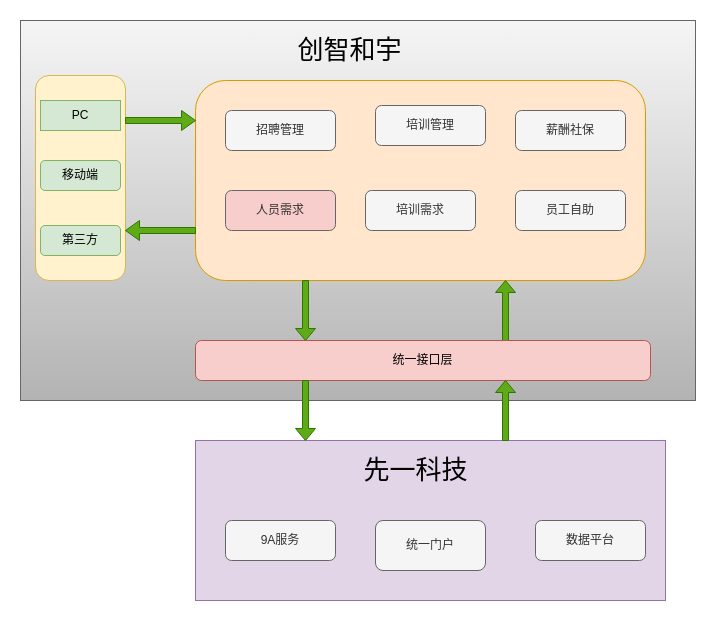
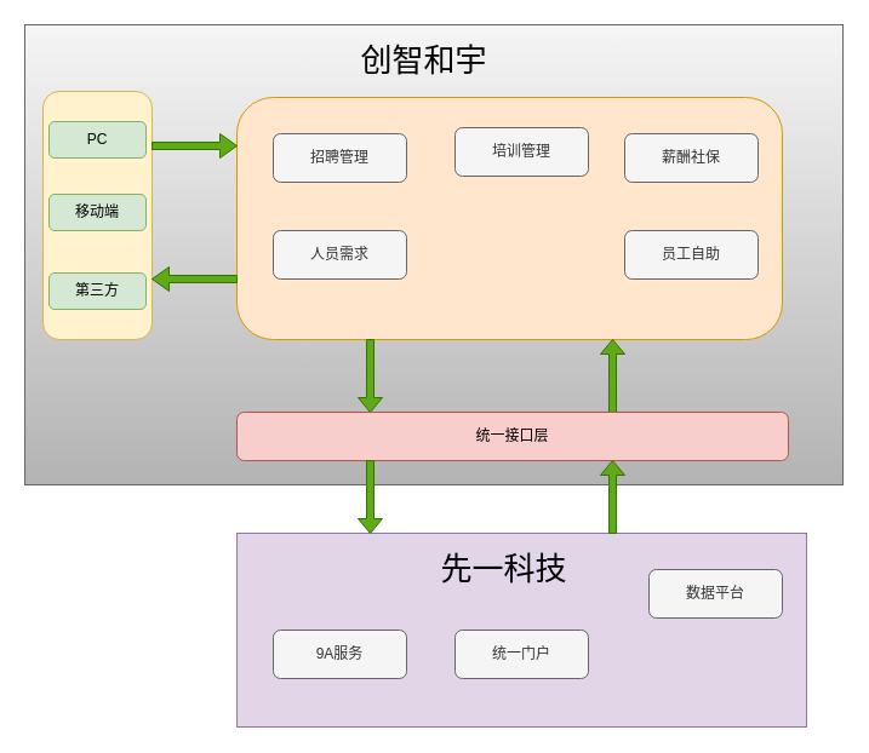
  <mxCell id="0" />
  <mxCell id="1" parent="0" />
  <mxCell id="2" value="" style="rounded=0;whiteSpace=wrap;html=1;gradientColor=#b3b3b3;fillColor=#f5f5f5;strokeColor=#666666;" vertex="1" parent="1"><mxGeometry x="20" y="20" width="675" height="380" as="geometry" /></mxCell>
  <mxCell id="3" value="" style="rounded=1;whiteSpace=wrap;html=1;fillColor=#fff2cc;strokeColor=#d6b656;" parent="1" vertex="1"><mxGeometry x="35" y="75" width="90" height="205" as="geometry" /></mxCell>
- <mxCell id="4" value="PC" style="whiteSpace=wrap;html=1;fillColor=#d5e8d4;strokeColor=#82b366;rounded=0;" parent="1" vertex="1"><mxGeometry x="40" y="100" width="80" height="30" as="geometry" /></mxCell>
+ <mxCell id="4" value="PC" style="rounded=1;whiteSpace=wrap;html=1;fillColor=#d5e8d4;strokeColor=#82b366;" parent="1" vertex="1"><mxGeometry x="40" y="100" width="80" height="30" as="geometry" /></mxCell>
  <mxCell id="5" value="移动端" style="rounded=1;whiteSpace=wrap;html=1;fillColor=#d5e8d4;strokeColor=#82b366;" parent="1" vertex="1"><mxGeometry x="40" y="160" width="80" height="30" as="geometry" /></mxCell>
  <mxCell id="6" value="第三方" style="rounded=1;whiteSpace=wrap;html=1;fillColor=#d5e8d4;strokeColor=#82b366;" parent="1" vertex="1"><mxGeometry x="40" y="225" width="80" height="30" as="geometry" /></mxCell>
  <mxCell id="7" value="" style="rounded=1;whiteSpace=wrap;html=1;fillColor=#ffe6cc;strokeColor=#d79b00;align=left;" parent="1" vertex="1"><mxGeometry x="195" y="80" width="450" height="200" as="geometry" /></mxCell>
  <mxCell id="8" value="" style="shape=singleArrow;direction=south;whiteSpace=wrap;html=1;fillColor=#60a917;strokeColor=#2D7600;fontColor=#ffffff;" vertex="1" parent="1"><mxGeometry x="295" y="280" width="20" height="60" as="geometry" /></mxCell>
  <mxCell id="9" value="" style="shape=singleArrow;direction=north;whiteSpace=wrap;html=1;fillColor=#60a917;strokeColor=#2D7600;fontColor=#ffffff;" vertex="1" parent="1"><mxGeometry x="495" y="280" width="20" height="60" as="geometry" /></mxCell>
  <mxCell id="10" value="统一接口层" style="rounded=1;whiteSpace=wrap;html=1;fillColor=#f8cecc;strokeColor=#b85450;" vertex="1" parent="1"><mxGeometry x="195" y="340" width="455" height="40" as="geometry" /></mxCell>
  <mxCell id="11" value="" style="rounded=0;whiteSpace=wrap;html=1;fillColor=#e1d5e7;strokeColor=#9673a6;" vertex="1" parent="1"><mxGeometry x="195" y="440" width="470" height="160" as="geometry" /></mxCell>
  <mxCell id="12" value="招聘管理" style="rounded=1;whiteSpace=wrap;html=1;fillColor=#f5f5f5;strokeColor=#666666;fontColor=#333333;" vertex="1" parent="1"><mxGeometry x="225" y="110" width="110" height="40" as="geometry" /></mxCell>
  <mxCell id="13" value="培训管理" style="rounded=1;whiteSpace=wrap;html=1;fillColor=#f5f5f5;strokeColor=#666666;fontColor=#333333;" vertex="1" parent="1"><mxGeometry x="375" y="105" width="110" height="40" as="geometry" /></mxCell>
  <mxCell id="14" value="薪酬社保" style="rounded=1;whiteSpace=wrap;html=1;fillColor=#f5f5f5;strokeColor=#666666;fontColor=#333333;" vertex="1" parent="1"><mxGeometry x="515" y="110" width="110" height="40" as="geometry" /></mxCell>
- <mxCell id="15" value="人员需求" style="rounded=1;whiteSpace=wrap;html=1;fillColor=#f8cecc;strokeColor=#666666;fontColor=#333333;" vertex="1" parent="1"><mxGeometry x="225" y="190" width="110" height="40" as="geometry" /></mxCell>
- <mxCell id="16" value="培训需求" style="rounded=1;whiteSpace=wrap;html=1;fillColor=#f5f5f5;strokeColor=#666666;fontColor=#333333;" vertex="1" parent="1"><mxGeometry x="365" y="190" width="110" height="40" as="geometry" /></mxCell>
+ <mxCell id="15" value="人员需求" style="rounded=1;whiteSpace=wrap;html=1;fillColor=#f5f5f5;strokeColor=#666666;fontColor=#333333;" vertex="1" parent="1"><mxGeometry x="225" y="190" width="110" height="40" as="geometry" /></mxCell>
  <mxCell id="17" value="员工自助" style="rounded=1;whiteSpace=wrap;html=1;fillColor=#f5f5f5;strokeColor=#666666;fontColor=#333333;" vertex="1" parent="1"><mxGeometry x="515" y="190" width="110" height="40" as="geometry" /></mxCell>
  <mxCell id="18" value="" style="shape=singleArrow;direction=west;whiteSpace=wrap;html=1;fillColor=#60a917;strokeColor=#2D7600;fontColor=#ffffff;" vertex="1" parent="1"><mxGeometry x="125" y="220" width="70" height="20" as="geometry" /></mxCell>
  <mxCell id="19" value="" style="shape=singleArrow;whiteSpace=wrap;html=1;fillColor=#60a917;strokeColor=#2D7600;fontColor=#ffffff;" vertex="1" parent="1"><mxGeometry x="125" y="110" width="70" height="20" as="geometry" /></mxCell>
  <mxCell id="20" value="" style="shape=singleArrow;direction=south;whiteSpace=wrap;html=1;fillColor=#60a917;strokeColor=#2D7600;fontColor=#ffffff;" vertex="1" parent="1"><mxGeometry x="295" y="380" width="20" height="60" as="geometry" /></mxCell>
  <mxCell id="21" value="" style="shape=singleArrow;direction=north;whiteSpace=wrap;html=1;fillColor=#60a917;strokeColor=#2D7600;fontColor=#ffffff;" vertex="1" parent="1"><mxGeometry x="495" y="380" width="20" height="60" as="geometry" /></mxCell>
  <mxCell id="22" value="创智和宇" style="text;html=1;align=center;verticalAlign=middle;resizable=0;points=[];autosize=1;fontSize=26;" vertex="1" parent="1"><mxGeometry x="289" y="30" width="120" height="40" as="geometry" /></mxCell>
  <mxCell id="23" value="9A服务" style="rounded=1;whiteSpace=wrap;html=1;fillColor=#f5f5f5;strokeColor=#666666;fontColor=#333333;" vertex="1" parent="1"><mxGeometry x="225" y="520" width="110" height="40" as="geometry" /></mxCell>
- <mxCell id="24" value="统一门户" style="rounded=1;whiteSpace=wrap;html=1;fillColor=#f5f5f5;strokeColor=#666666;fontColor=#333333;" vertex="1" parent="1"><mxGeometry x="375" y="520" width="110" height="50" as="geometry" /></mxCell>
- <mxCell id="25" value="数据平台" style="rounded=1;whiteSpace=wrap;html=1;fillColor=#f5f5f5;strokeColor=#666666;fontColor=#333333;" vertex="1" parent="1"><mxGeometry x="535" y="520" width="110" height="40" as="geometry" /></mxCell>
+ <mxCell id="24" value="统一门户" style="rounded=1;whiteSpace=wrap;html=1;fillColor=#f5f5f5;strokeColor=#666666;fontColor=#333333;" vertex="1" parent="1"><mxGeometry x="375" y="520" width="110" height="40" as="geometry" /></mxCell>
+ <mxCell id="25" value="数据平台" style="rounded=1;whiteSpace=wrap;html=1;fillColor=#f5f5f5;strokeColor=#666666;fontColor=#333333;" vertex="1" parent="1"><mxGeometry x="535" y="470" width="110" height="40" as="geometry" /></mxCell>
  <mxCell id="26" value="先一科技" style="text;html=1;align=center;verticalAlign=middle;resizable=0;points=[];autosize=1;fontSize=26;" vertex="1" parent="1"><mxGeometry x="355" y="450" width="120" height="40" as="geometry" /></mxCell>
